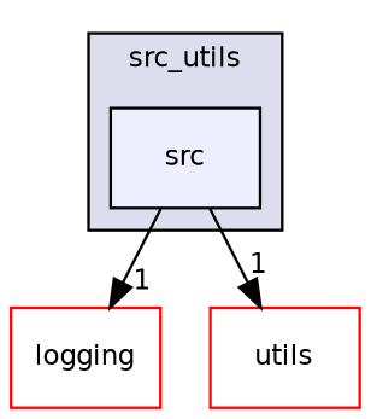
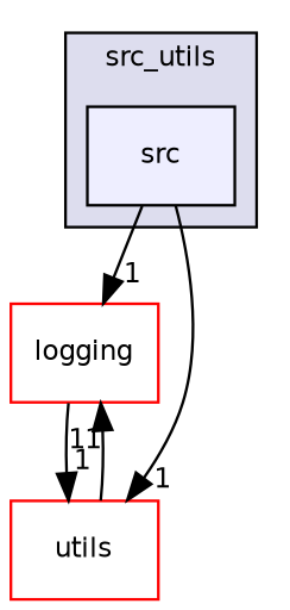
  digraph {
    compound=true
    node [fillcolor=white fontname=Helvetica fontsize=10 shape=box style=filled color=red]
    edge [headlabel=1 labeldistance=1.5 labelfontname=Helvetica labelfontsize=10]
    n1 [fillcolor="#eeeeff" label=src pencolor=black color=""]
    n2 [label=logging]
    n3 [label=utils]
    subgraph cluster_1 {
      bgcolor="#ddddee"
      fontname=Helvetica
      fontsize=10
      label=src_utils
      pencolor=black
      n1
    }
    n1 -> n2
    n1 -> n3
+   n2 -> n3
+   n3 -> n2 [headlabel=11]
  }
